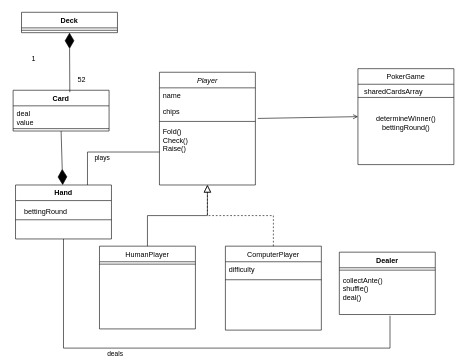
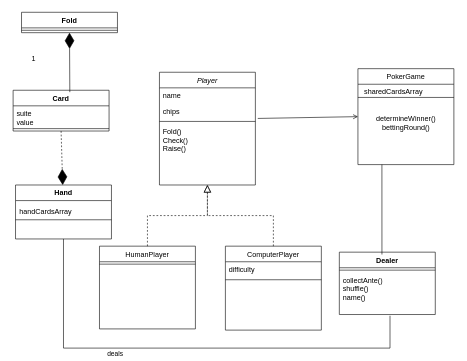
  <mxCell id="0" />
  <mxCell id="1" parent="0" />
  <mxCell id="2" value="Player" style="swimlane;fontStyle=2;align=center;verticalAlign=top;childLayout=stackLayout;horizontal=1;startSize=26;horizontalStack=0;resizeParent=1;resizeLast=0;collapsible=1;marginBottom=0;rounded=0;shadow=0;strokeWidth=1;" parent="1" vertex="1"><mxGeometry x="265" y="120" width="160" height="188" as="geometry"><mxRectangle x="230" y="140" width="160" height="26" as="alternateBounds" /></mxGeometry></mxCell>
  <mxCell id="3" value="name" style="text;align=left;verticalAlign=top;spacingLeft=4;spacingRight=4;overflow=hidden;rotatable=0;points=[[0,0.5],[1,0.5]];portConstraint=eastwest;" parent="2" vertex="1"><mxGeometry y="26" width="160" height="26" as="geometry" /></mxCell>
  <mxCell id="4" value="chips" style="text;align=left;verticalAlign=top;spacingLeft=4;spacingRight=4;overflow=hidden;rotatable=0;points=[[0,0.5],[1,0.5]];portConstraint=eastwest;rounded=0;shadow=0;html=0;" parent="2" vertex="1"><mxGeometry y="52" width="160" height="26" as="geometry" /></mxCell>
  <mxCell id="5" value="" style="line;html=1;strokeWidth=1;align=left;verticalAlign=middle;spacingTop=-1;spacingLeft=3;spacingRight=3;rotatable=0;labelPosition=right;points=[];portConstraint=eastwest;" parent="2" vertex="1"><mxGeometry y="78" width="160" height="8" as="geometry" /></mxCell>
  <mxCell id="6" value="Fold()&#10;Check()&#10;Raise()" style="text;align=left;verticalAlign=top;spacingLeft=4;spacingRight=4;overflow=hidden;rotatable=0;points=[[0,0.5],[1,0.5]];portConstraint=eastwest;" parent="2" vertex="1"><mxGeometry y="86" width="160" height="94" as="geometry" /></mxCell>
  <mxCell id="7" value="HumanPlayer" style="swimlane;fontStyle=0;align=center;verticalAlign=top;childLayout=stackLayout;horizontal=1;startSize=26;horizontalStack=0;resizeParent=1;resizeLast=0;collapsible=1;marginBottom=0;rounded=0;shadow=0;strokeWidth=1;" parent="1" vertex="1"><mxGeometry x="165" y="410" width="160" height="138" as="geometry"><mxRectangle x="130" y="380" width="160" height="26" as="alternateBounds" /></mxGeometry></mxCell>
  <mxCell id="8" value="" style="line;html=1;strokeWidth=1;align=left;verticalAlign=middle;spacingTop=-1;spacingLeft=3;spacingRight=3;rotatable=0;labelPosition=right;points=[];portConstraint=eastwest;" parent="7" vertex="1"><mxGeometry y="26" width="160" height="8" as="geometry" /></mxCell>
- <mxCell id="9" value="" style="endArrow=block;endSize=10;endFill=0;shadow=0;strokeWidth=1;rounded=0;edgeStyle=elbowEdgeStyle;elbow=vertical;" parent="1" source="7" target="2" edge="1"><mxGeometry width="160" relative="1" as="geometry"><mxPoint x="245" y="253" as="sourcePoint" /><mxPoint x="245" y="253" as="targetPoint" /></mxGeometry></mxCell>
+ <mxCell id="9" value="" style="endArrow=block;endSize=10;endFill=0;shadow=0;strokeWidth=1;rounded=0;edgeStyle=elbowEdgeStyle;elbow=vertical;dashed=1;" parent="1" source="7" target="2" edge="1"><mxGeometry width="160" relative="1" as="geometry"><mxPoint x="245" y="253" as="sourcePoint" /><mxPoint x="245" y="253" as="targetPoint" /></mxGeometry></mxCell>
  <mxCell id="10" value="ComputerPlayer" style="swimlane;fontStyle=0;align=center;verticalAlign=top;childLayout=stackLayout;horizontal=1;startSize=26;horizontalStack=0;resizeParent=1;resizeLast=0;collapsible=1;marginBottom=0;rounded=0;shadow=0;strokeWidth=1;" parent="1" vertex="1"><mxGeometry x="375" y="410" width="160" height="140" as="geometry"><mxRectangle x="340" y="380" width="170" height="26" as="alternateBounds" /></mxGeometry></mxCell>
  <mxCell id="11" value="difficulty" style="text;align=left;verticalAlign=top;spacingLeft=4;spacingRight=4;overflow=hidden;rotatable=0;points=[[0,0.5],[1,0.5]];portConstraint=eastwest;" parent="10" vertex="1"><mxGeometry y="26" width="160" height="26" as="geometry" /></mxCell>
  <mxCell id="12" value="" style="line;html=1;strokeWidth=1;align=left;verticalAlign=middle;spacingTop=-1;spacingLeft=3;spacingRight=3;rotatable=0;labelPosition=right;points=[];portConstraint=eastwest;" parent="10" vertex="1"><mxGeometry y="52" width="160" height="8" as="geometry" /></mxCell>
  <mxCell id="13" value="" style="endArrow=block;endSize=10;endFill=0;shadow=0;strokeWidth=1;rounded=0;edgeStyle=elbowEdgeStyle;elbow=vertical;dashed=1;" parent="1" source="10" target="2" edge="1"><mxGeometry width="160" relative="1" as="geometry"><mxPoint x="255" y="423" as="sourcePoint" /><mxPoint x="355" y="321" as="targetPoint" /></mxGeometry></mxCell>
  <mxCell id="14" value="PokerGame" style="swimlane;fontStyle=0;align=center;verticalAlign=top;childLayout=stackLayout;horizontal=1;startSize=26;horizontalStack=0;resizeParent=1;resizeLast=0;collapsible=1;marginBottom=0;rounded=0;shadow=0;strokeWidth=1;" parent="1" vertex="1"><mxGeometry x="596" y="114" width="160" height="160" as="geometry"><mxRectangle x="550" y="140" width="160" height="26" as="alternateBounds" /></mxGeometry></mxCell>
  <mxCell id="15" value="" style="line;html=1;strokeWidth=1;align=left;verticalAlign=middle;spacingTop=-1;spacingLeft=3;spacingRight=3;rotatable=0;labelPosition=right;points=[];portConstraint=eastwest;" parent="14" vertex="1"><mxGeometry y="26" width="160" height="44" as="geometry" /></mxCell>
  <mxCell id="16" value="determineWinner()&lt;br&gt;bettingRound()" style="text;html=1;align=center;verticalAlign=middle;resizable=0;points=[];autosize=1;strokeColor=none;fillColor=none;" parent="14" vertex="1"><mxGeometry y="70" width="160" height="40" as="geometry" /></mxCell>
  <mxCell id="17" value="Dealer" style="swimlane;fontStyle=1;align=center;verticalAlign=top;childLayout=stackLayout;horizontal=1;startSize=26;horizontalStack=0;resizeParent=1;resizeParentMax=0;resizeLast=0;collapsible=1;marginBottom=0;whiteSpace=wrap;html=1;" parent="1" vertex="1"><mxGeometry x="565" y="420" width="160" height="104" as="geometry" /></mxCell>
  <mxCell id="18" value="" style="line;strokeWidth=1;fillColor=none;align=left;verticalAlign=middle;spacingTop=-1;spacingLeft=3;spacingRight=3;rotatable=0;labelPosition=right;points=[];portConstraint=eastwest;strokeColor=inherit;" parent="17" vertex="1"><mxGeometry y="26" width="160" height="8" as="geometry" /></mxCell>
- <mxCell id="19" value="collectAnte()&lt;div&gt;shuffle()&lt;/div&gt;&lt;div&gt;deal()&lt;/div&gt;" style="text;strokeColor=none;fillColor=none;align=left;verticalAlign=top;spacingLeft=4;spacingRight=4;overflow=hidden;rotatable=0;points=[[0,0.5],[1,0.5]];portConstraint=eastwest;whiteSpace=wrap;html=1;" parent="17" vertex="1"><mxGeometry y="34" width="160" height="70" as="geometry" /></mxCell>
- <mxCell id="20" value="Deck" style="swimlane;fontStyle=1;align=center;verticalAlign=top;childLayout=stackLayout;horizontal=1;startSize=26;horizontalStack=0;resizeParent=1;resizeParentMax=0;resizeLast=0;collapsible=1;marginBottom=0;whiteSpace=wrap;html=1;" parent="1" vertex="1"><mxGeometry x="35" y="20" width="160" height="34" as="geometry" /></mxCell>
+ <mxCell id="19" value="collectAnte()&lt;div&gt;shuffle()&lt;/div&gt;&lt;div&gt;name()&lt;/div&gt;" style="text;strokeColor=none;fillColor=none;align=left;verticalAlign=top;spacingLeft=4;spacingRight=4;overflow=hidden;rotatable=0;points=[[0,0.5],[1,0.5]];portConstraint=eastwest;whiteSpace=wrap;html=1;" parent="17" vertex="1"><mxGeometry y="34" width="160" height="70" as="geometry" /></mxCell>
+ <mxCell id="20" value="Fold" style="swimlane;fontStyle=1;align=center;verticalAlign=top;childLayout=stackLayout;horizontal=1;startSize=26;horizontalStack=0;resizeParent=1;resizeParentMax=0;resizeLast=0;collapsible=1;marginBottom=0;whiteSpace=wrap;html=1;" parent="1" vertex="1"><mxGeometry x="35" y="20" width="160" height="34" as="geometry" /></mxCell>
  <mxCell id="21" value="" style="line;strokeWidth=1;fillColor=none;align=left;verticalAlign=middle;spacingTop=-1;spacingLeft=3;spacingRight=3;rotatable=0;labelPosition=right;points=[];portConstraint=eastwest;strokeColor=inherit;" parent="20" vertex="1"><mxGeometry y="26" width="160" height="8" as="geometry" /></mxCell>
  <mxCell id="22" value="Card" style="swimlane;fontStyle=1;align=center;verticalAlign=top;childLayout=stackLayout;horizontal=1;startSize=26;horizontalStack=0;resizeParent=1;resizeParentMax=0;resizeLast=0;collapsible=1;marginBottom=0;whiteSpace=wrap;html=1;" parent="1" vertex="1"><mxGeometry x="21" y="150" width="160" height="68" as="geometry" /></mxCell>
- <mxCell id="23" value="deal&lt;div&gt;value&lt;/div&gt;" style="text;strokeColor=none;fillColor=none;align=left;verticalAlign=top;spacingLeft=4;spacingRight=4;overflow=hidden;rotatable=0;points=[[0,0.5],[1,0.5]];portConstraint=eastwest;whiteSpace=wrap;html=1;" parent="22" vertex="1"><mxGeometry y="26" width="160" height="34" as="geometry" /></mxCell>
+ <mxCell id="23" value="suite&lt;div&gt;value&lt;/div&gt;" style="text;strokeColor=none;fillColor=none;align=left;verticalAlign=top;spacingLeft=4;spacingRight=4;overflow=hidden;rotatable=0;points=[[0,0.5],[1,0.5]];portConstraint=eastwest;whiteSpace=wrap;html=1;" parent="22" vertex="1"><mxGeometry y="26" width="160" height="34" as="geometry" /></mxCell>
  <mxCell id="24" value="" style="line;strokeWidth=1;fillColor=none;align=left;verticalAlign=middle;spacingTop=-1;spacingLeft=3;spacingRight=3;rotatable=0;labelPosition=right;points=[];portConstraint=eastwest;strokeColor=inherit;" parent="22" vertex="1"><mxGeometry y="60" width="160" height="8" as="geometry" /></mxCell>
  <mxCell id="25" value="Hand" style="swimlane;fontStyle=1;align=center;verticalAlign=top;childLayout=stackLayout;horizontal=1;startSize=26;horizontalStack=0;resizeParent=1;resizeParentMax=0;resizeLast=0;collapsible=1;marginBottom=0;whiteSpace=wrap;html=1;" parent="1" vertex="1"><mxGeometry x="25" y="308" width="160" height="90" as="geometry" /></mxCell>
  <mxCell id="26" value="" style="line;strokeWidth=1;fillColor=none;align=left;verticalAlign=middle;spacingTop=-1;spacingLeft=3;spacingRight=3;rotatable=0;labelPosition=right;points=[];portConstraint=eastwest;strokeColor=inherit;" parent="25" vertex="1"><mxGeometry y="26" width="160" height="64" as="geometry" /></mxCell>
  <mxCell id="27" value="" style="endArrow=diamondThin;endFill=1;endSize=24;html=1;rounded=0;exitX=0.591;exitY=0.047;exitDx=0;exitDy=0;exitPerimeter=0;entryX=0.5;entryY=1;entryDx=0;entryDy=0;" parent="1" source="22" target="20" edge="1"><mxGeometry width="160" relative="1" as="geometry"><mxPoint x="375" y="240" as="sourcePoint" /><mxPoint x="135" y="60" as="targetPoint" /></mxGeometry></mxCell>
- <mxCell id="28" value="" style="endArrow=diamondThin;endFill=1;endSize=24;html=1;rounded=0;exitX=0.5;exitY=1;exitDx=0;exitDy=0;" parent="1" source="22" target="25" edge="1"><mxGeometry width="160" relative="1" as="geometry"><mxPoint x="103.56" y="234.492" as="sourcePoint" /><mxPoint x="75" y="390" as="targetPoint" /></mxGeometry></mxCell>
+ <mxCell id="28" value="" style="endArrow=diamondThin;endFill=1;endSize=24;html=1;rounded=0;exitX=0.5;exitY=1;exitDx=0;exitDy=0;dashed=1;" parent="1" source="22" target="25" edge="1"><mxGeometry width="160" relative="1" as="geometry"><mxPoint x="103.56" y="234.492" as="sourcePoint" /><mxPoint x="75" y="390" as="targetPoint" /></mxGeometry></mxCell>
+ <mxCell id="29" value="" style="endArrow=none;html=1;edgeStyle=orthogonalEdgeStyle;rounded=0;exitX=0.25;exitY=1;exitDx=0;exitDy=0;entryX=0.444;entryY=0.038;entryDx=0;entryDy=0;entryPerimeter=0;" parent="1" source="14" target="17" edge="1"><mxGeometry relative="1" as="geometry"><mxPoint x="635" y="190" as="sourcePoint" /><mxPoint x="535" y="370" as="targetPoint" /></mxGeometry></mxCell>
  <mxCell id="30" value="" style="endArrow=none;html=1;edgeStyle=orthogonalEdgeStyle;rounded=0;exitX=0.5;exitY=1;exitDx=0;exitDy=0;entryX=0.528;entryY=1.029;entryDx=0;entryDy=0;entryPerimeter=0;" parent="1" source="25" target="19" edge="1"><mxGeometry relative="1" as="geometry"><mxPoint x="88.52" y="393.012" as="sourcePoint" /><mxPoint x="646" y="435" as="targetPoint" /><Array as="points"><mxPoint x="105" y="580" /><mxPoint x="650" y="580" /></Array></mxGeometry></mxCell>
  <mxCell id="31" value="deals" style="edgeLabel;html=1;align=center;verticalAlign=middle;resizable=0;points=[];" parent="30" vertex="1" connectable="0"><mxGeometry x="-0.316" y="-7" relative="1" as="geometry"><mxPoint y="1" as="offset" /></mxGeometry></mxCell>
  <mxCell id="32" value="1" style="text;html=1;align=center;verticalAlign=middle;resizable=0;points=[];autosize=1;strokeColor=none;fillColor=none;" vertex="1" parent="1"><mxGeometry x="40" y="83" width="30" height="30" as="geometry" /></mxCell>
- <mxCell id="33" value="52" style="text;html=1;align=center;verticalAlign=middle;resizable=0;points=[];autosize=1;strokeColor=none;fillColor=none;" vertex="1" parent="1"><mxGeometry x="115" y="118" width="40" height="30" as="geometry" /></mxCell>
- <mxCell id="34" value="" style="endArrow=none;html=1;edgeStyle=orthogonalEdgeStyle;rounded=0;exitX=0.75;exitY=0;exitDx=0;exitDy=0;entryX=0;entryY=0.5;entryDx=0;entryDy=0;" edge="1" parent="1" source="25" target="6"><mxGeometry relative="1" as="geometry"><mxPoint x="205" y="290" as="sourcePoint" /><mxPoint x="365" y="290" as="targetPoint" /></mxGeometry></mxCell>
- <mxCell id="35" value="plays" style="edgeLabel;resizable=0;html=1;align=left;verticalAlign=bottom;" connectable="0" vertex="1" parent="34"><mxGeometry x="-1" relative="1" as="geometry"><mxPoint x="10" y="-38" as="offset" /></mxGeometry></mxCell>
  <mxCell id="36" value="" style="endArrow=open;html=1;rounded=0;entryX=0;entryY=0.5;entryDx=0;entryDy=0;exitX=1.025;exitY=0.962;exitDx=0;exitDy=0;exitPerimeter=0;" edge="1" parent="1" source="4" target="14"><mxGeometry width="50" height="50" relative="1" as="geometry"><mxPoint x="255" y="310" as="sourcePoint" /><mxPoint x="305" y="260" as="targetPoint" /></mxGeometry></mxCell>
  <mxCell id="37" value="sharedCardsArray" style="text;html=1;align=center;verticalAlign=middle;resizable=0;points=[];autosize=1;strokeColor=none;fillColor=none;" vertex="1" parent="1"><mxGeometry x="595" y="138" width="120" height="30" as="geometry" /></mxCell>
- <mxCell id="38" value="bettingRound" style="text;html=1;align=center;verticalAlign=middle;resizable=0;points=[];autosize=1;strokeColor=none;fillColor=none;" vertex="1" parent="1"><mxGeometry x="20" y="338" width="110" height="30" as="geometry" /></mxCell>
+ <mxCell id="38" value="handCardsArray" style="text;html=1;align=center;verticalAlign=middle;resizable=0;points=[];autosize=1;strokeColor=none;fillColor=none;" vertex="1" parent="1"><mxGeometry x="20" y="338" width="110" height="30" as="geometry" /></mxCell>
